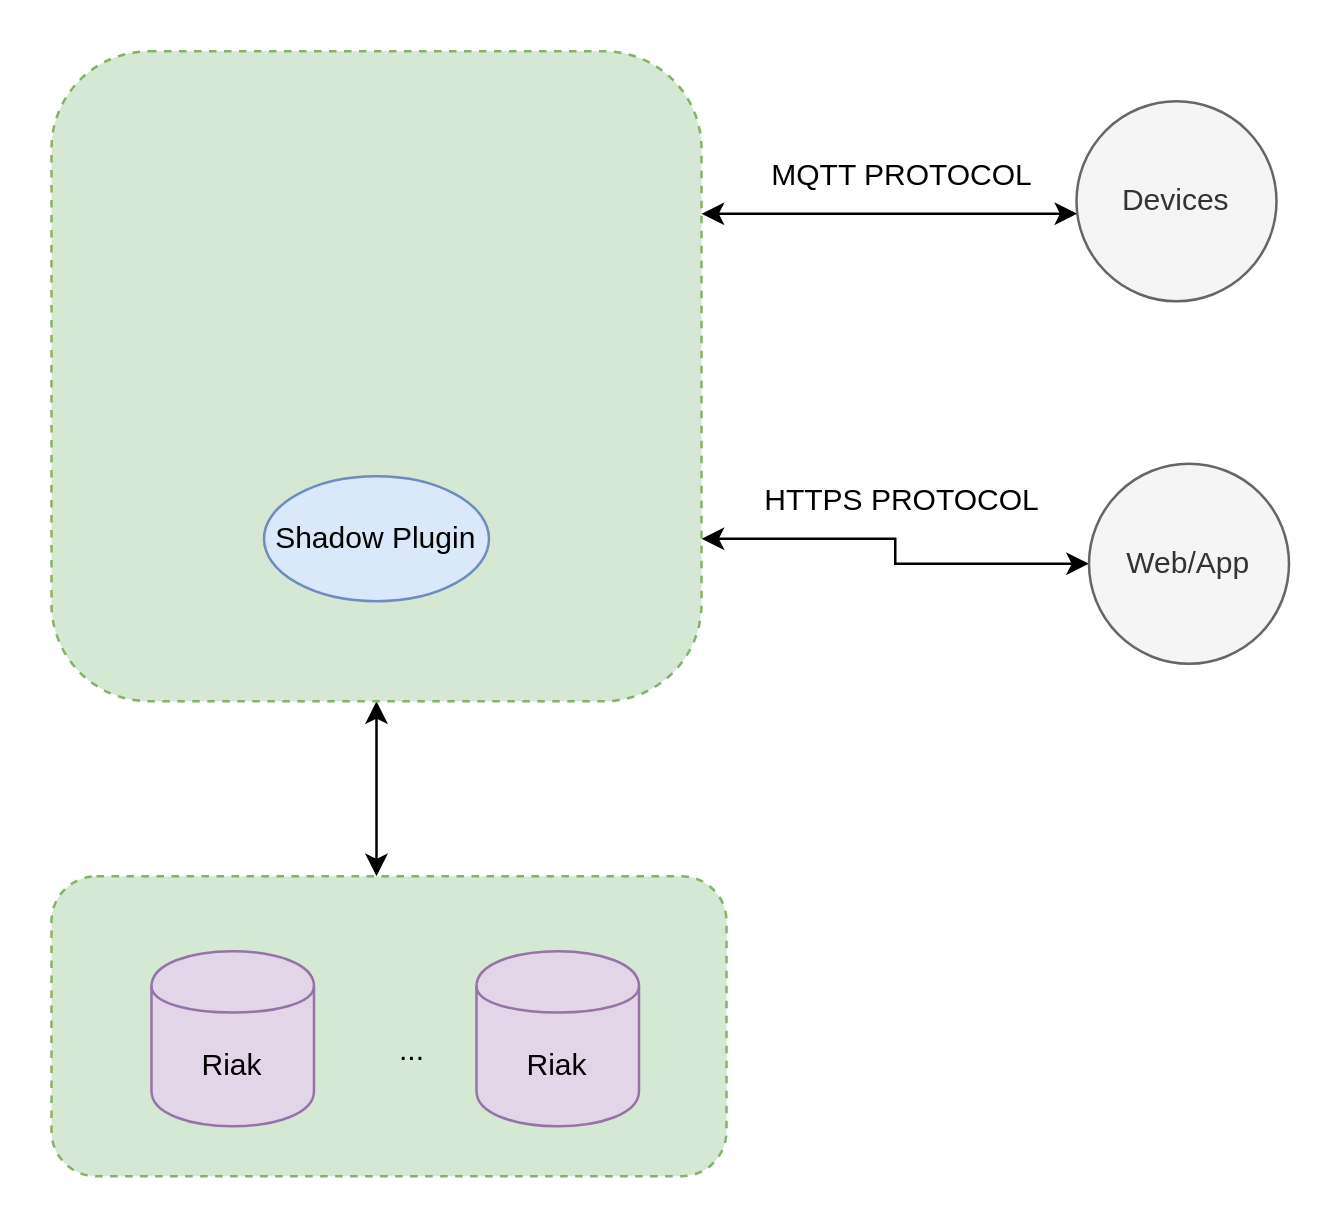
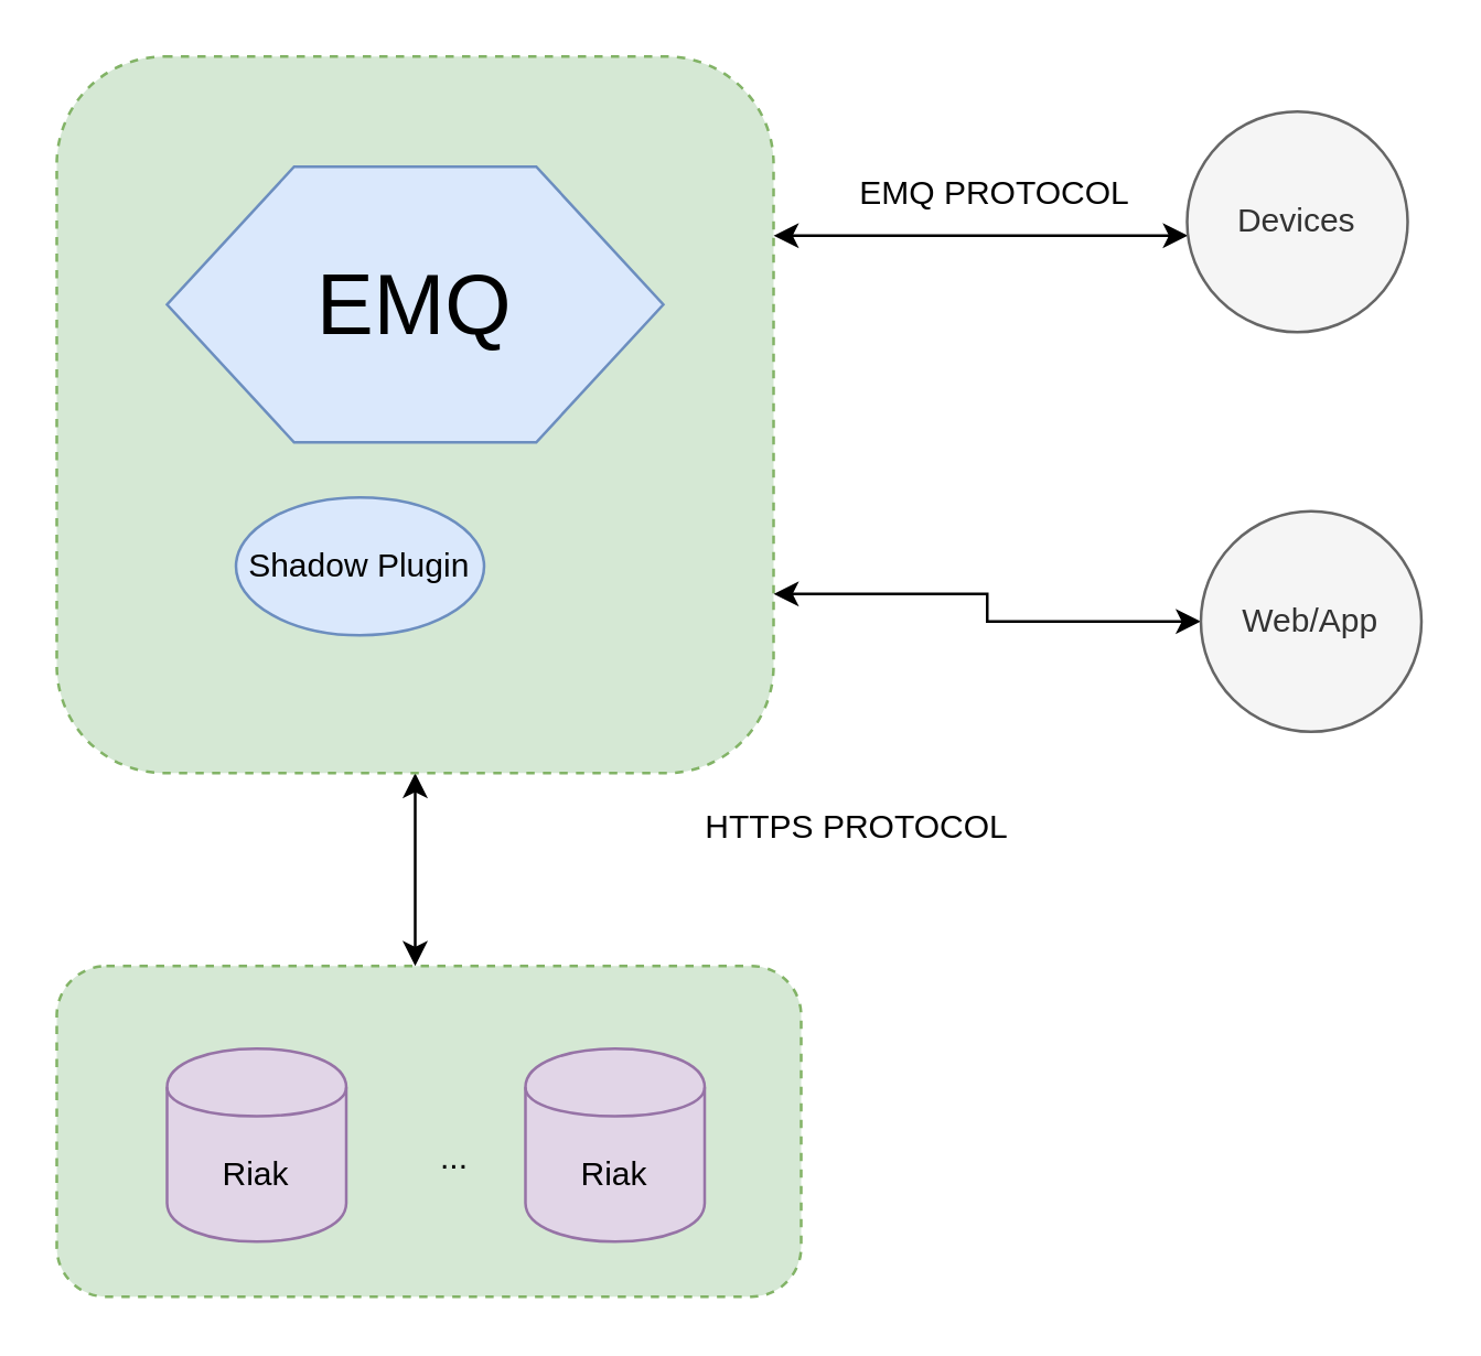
  <mxCell id="0" />
  <mxCell id="1" parent="0" />
  <mxCell id="2" value="" style="rounded=1;whiteSpace=wrap;html=1;dashed=1;fillColor=#d5e8d4;strokeColor=#82b366;" parent="1" vertex="1"><mxGeometry x="20" y="350" width="270" height="120" as="geometry" /></mxCell>
  <mxCell id="3" value="" style="edgeStyle=orthogonalEdgeStyle;rounded=0;orthogonalLoop=1;jettySize=auto;html=1;startArrow=classic;startFill=1;" parent="1" source="4" target="2" edge="1"><mxGeometry relative="1" as="geometry"><Array as="points"><mxPoint x="150" y="330" /><mxPoint x="150" y="330" /></Array></mxGeometry></mxCell>
  <mxCell id="4" value="" style="rounded=1;whiteSpace=wrap;html=1;dashed=1;fillColor=#d5e8d4;strokeColor=#82b366;" parent="1" vertex="1"><mxGeometry x="20" y="20" width="260" height="260" as="geometry" /></mxCell>
- <mxCell id="6" value="Shadow Plugin" style="ellipse;whiteSpace=wrap;html=1;fillColor=#dae8fc;strokeColor=#6c8ebf;" parent="1" vertex="1"><mxGeometry x="105" y="190" width="90" height="50" as="geometry" /></mxCell>
+ <mxCell id="5" value="&lt;font style=&quot;font-size: 31px&quot;&gt;EMQ&lt;/font&gt;" style="shape=hexagon;perimeter=hexagonPerimeter2;whiteSpace=wrap;html=1;fillColor=#dae8fc;strokeColor=#6c8ebf;size=0.256;" parent="1" vertex="1"><mxGeometry x="60" y="60" width="180" height="100" as="geometry" /></mxCell>
+ <mxCell id="6" value="Shadow Plugin" style="ellipse;whiteSpace=wrap;html=1;fillColor=#dae8fc;strokeColor=#6c8ebf;" parent="1" vertex="1"><mxGeometry x="85" y="180" width="90" height="50" as="geometry" /></mxCell>
  <mxCell id="7" value="Riak" style="shape=cylinder;whiteSpace=wrap;html=1;boundedLbl=1;backgroundOutline=1;fillColor=#e1d5e7;strokeColor=#9673a6;" parent="1" vertex="1"><mxGeometry x="60" y="380" width="65" height="70" as="geometry" /></mxCell>
  <mxCell id="8" value="" style="edgeStyle=orthogonalEdgeStyle;rounded=0;orthogonalLoop=1;jettySize=auto;html=1;startArrow=classic;startFill=1;entryX=1;entryY=0.25;entryDx=0;entryDy=0;" parent="1" source="9" target="4" edge="1"><mxGeometry relative="1" as="geometry"><mxPoint x="360" y="80" as="targetPoint" /><Array as="points"><mxPoint x="370" y="85" /><mxPoint x="370" y="85" /></Array></mxGeometry></mxCell>
  <mxCell id="9" value="Devices" style="ellipse;whiteSpace=wrap;html=1;aspect=fixed;fillColor=#f5f5f5;strokeColor=#666666;fontColor=#333333;" parent="1" vertex="1"><mxGeometry x="430" y="40" width="80" height="80" as="geometry" /></mxCell>
  <mxCell id="10" value="" style="edgeStyle=orthogonalEdgeStyle;rounded=0;orthogonalLoop=1;jettySize=auto;html=1;startArrow=classic;startFill=1;entryX=1;entryY=0.75;entryDx=0;entryDy=0;" parent="1" source="11" target="4" edge="1"><mxGeometry relative="1" as="geometry"><mxPoint x="310" y="215" as="targetPoint" /></mxGeometry></mxCell>
  <mxCell id="11" value="Web/App" style="ellipse;whiteSpace=wrap;html=1;aspect=fixed;fillColor=#f5f5f5;strokeColor=#666666;fontColor=#333333;" parent="1" vertex="1"><mxGeometry x="435" y="185" width="80" height="80" as="geometry" /></mxCell>
- <mxCell id="12" value="MQTT PROTOCOL" style="text;html=1;align=center;verticalAlign=middle;resizable=0;points=[];;autosize=1;" parent="1" vertex="1"><mxGeometry x="300" y="60" width="120" height="20" as="geometry" /></mxCell>
- <mxCell id="13" value="HTTPS PROTOCOL" style="text;html=1;align=center;verticalAlign=middle;resizable=0;points=[];;autosize=1;" parent="1" vertex="1"><mxGeometry x="295" y="190" width="130" height="20" as="geometry" /></mxCell>
+ <mxCell id="12" value="EMQ PROTOCOL" style="text;html=1;align=center;verticalAlign=middle;resizable=0;points=[];;autosize=1;" parent="1" vertex="1"><mxGeometry x="300" y="60" width="120" height="20" as="geometry" /></mxCell>
+ <mxCell id="13" value="HTTPS PROTOCOL" style="text;html=1;align=center;verticalAlign=middle;resizable=0;points=[];;autosize=1;" parent="1" vertex="1"><mxGeometry x="245" y="290" width="130" height="20" as="geometry" /></mxCell>
  <mxCell id="14" value="Riak" style="shape=cylinder;whiteSpace=wrap;html=1;boundedLbl=1;backgroundOutline=1;fillColor=#e1d5e7;strokeColor=#9673a6;" parent="1" vertex="1"><mxGeometry x="190" y="380" width="65" height="70" as="geometry" /></mxCell>
  <mxCell id="15" value="..." style="text;html=1;align=center;verticalAlign=middle;resizable=0;points=[];;autosize=1;" parent="1" vertex="1"><mxGeometry x="149" y="410" width="30" height="20" as="geometry" /></mxCell>
